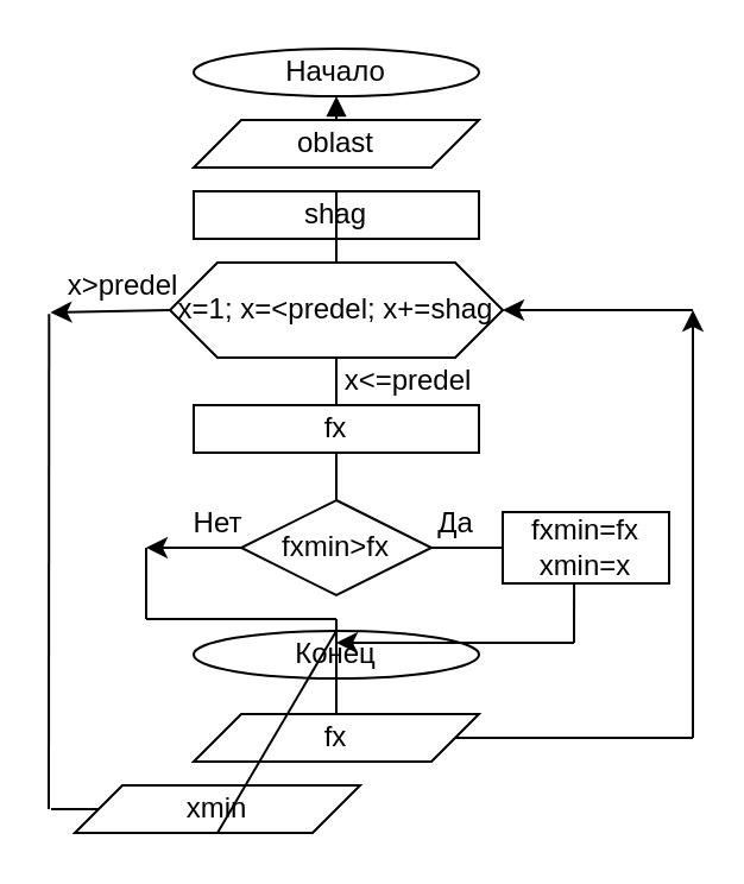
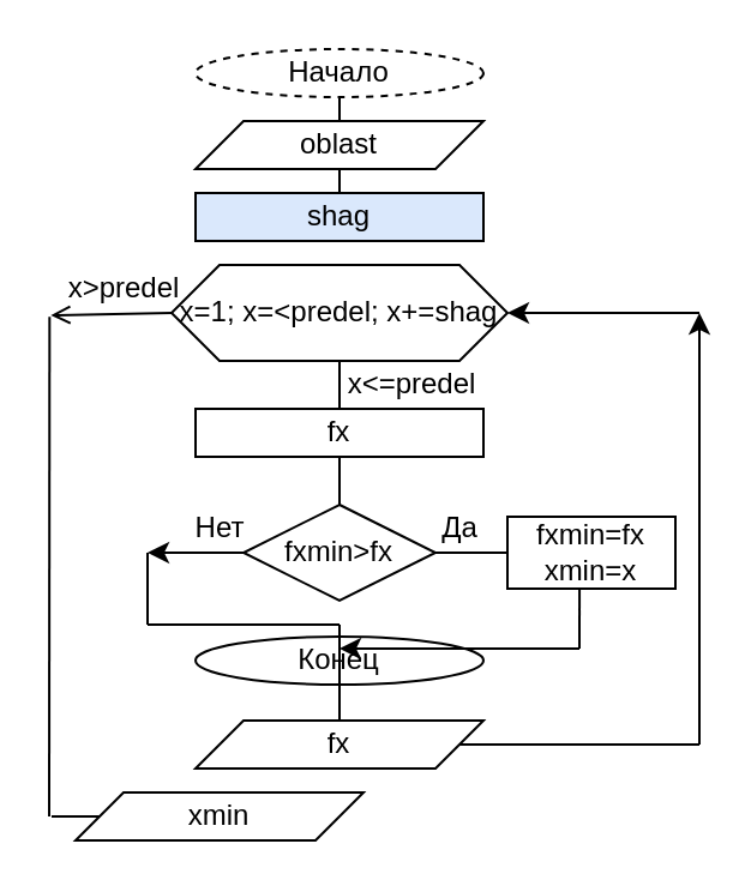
  <mxCell id="0" />
  <mxCell id="1" parent="0" />
- <mxCell id="2" value="Начало" style="ellipse;whiteSpace=wrap;html=1;" parent="1" vertex="1"><mxGeometry x="81" y="20" width="120" height="20" as="geometry" /></mxCell>
- <mxCell id="3" value="" style="endArrow=block;html=1;entryX=0.5;entryY=1;entryDx=0;entryDy=0;" parent="1" source="5" target="2" edge="1"><mxGeometry width="50" height="50" relative="1" as="geometry"><mxPoint x="141" y="70" as="sourcePoint" /><mxPoint x="181" y="130" as="targetPoint" /></mxGeometry></mxCell>
+ <mxCell id="2" value="Начало" style="ellipse;whiteSpace=wrap;html=1;dashed=1;" parent="1" vertex="1"><mxGeometry x="81" y="20" width="120" height="20" as="geometry" /></mxCell>
+ <mxCell id="3" value="" style="endArrow=none;html=1;entryX=0.5;entryY=1;entryDx=0;entryDy=0;" parent="1" source="5" target="2" edge="1"><mxGeometry width="50" height="50" relative="1" as="geometry"><mxPoint x="141" y="70" as="sourcePoint" /><mxPoint x="181" y="130" as="targetPoint" /></mxGeometry></mxCell>
  <mxCell id="4" value="&lt;div style=&quot;text-align: justify&quot;&gt;&lt;span&gt;x=1; x=&amp;lt;predel; x+=shag&lt;/span&gt;&lt;/div&gt;" style="shape=hexagon;perimeter=hexagonPerimeter2;whiteSpace=wrap;html=1;fixedSize=1;" parent="1" vertex="1"><mxGeometry x="71" y="110" width="140" height="40" as="geometry" /></mxCell>
  <mxCell id="5" value="oblast" style="shape=parallelogram;perimeter=parallelogramPerimeter;whiteSpace=wrap;html=1;fixedSize=1;" parent="1" vertex="1"><mxGeometry x="81" y="50" width="120" height="20" as="geometry" /></mxCell>
  <mxCell id="6" value="" style="endArrow=none;html=1;entryX=0.5;entryY=1;entryDx=0;entryDy=0;" parent="1" target="5" edge="1"><mxGeometry width="50" height="50" relative="1" as="geometry"><mxPoint x="141" y="70" as="sourcePoint" /><mxPoint x="141" y="40" as="targetPoint" /></mxGeometry></mxCell>
  <mxCell id="7" value="fx" style="rounded=0;whiteSpace=wrap;html=1;" parent="1" vertex="1"><mxGeometry x="81" y="170" width="120" height="20" as="geometry" /></mxCell>
  <mxCell id="8" value="" style="endArrow=none;html=1;entryX=0.5;entryY=1;entryDx=0;entryDy=0;exitX=0.5;exitY=0;exitDx=0;exitDy=0;" parent="1" source="7" target="4" edge="1"><mxGeometry width="50" height="50" relative="1" as="geometry"><mxPoint x="111" y="140" as="sourcePoint" /><mxPoint x="161" y="90" as="targetPoint" /></mxGeometry></mxCell>
  <mxCell id="9" value="x&amp;lt;=predel" style="text;html=1;align=center;verticalAlign=middle;resizable=0;points=[];autosize=1;rotation=0;" parent="1" vertex="1"><mxGeometry x="136" y="150" width="70" height="20" as="geometry" /></mxCell>
  <mxCell id="10" value="" style="endArrow=none;html=1;exitX=0.5;exitY=1;exitDx=0;exitDy=0;" parent="1" source="7" edge="1"><mxGeometry width="50" height="50" relative="1" as="geometry"><mxPoint x="141" y="200" as="sourcePoint" /><mxPoint x="141" y="220" as="targetPoint" /></mxGeometry></mxCell>
  <mxCell id="11" value="fxmin&amp;gt;fx" style="rhombus;whiteSpace=wrap;html=1;" parent="1" vertex="1"><mxGeometry x="101" y="210" width="80" height="40" as="geometry" /></mxCell>
  <mxCell id="12" value="" style="endArrow=none;html=1;exitX=1;exitY=0.5;exitDx=0;exitDy=0;" parent="1" source="11" edge="1"><mxGeometry width="50" height="50" relative="1" as="geometry"><mxPoint x="121" y="240" as="sourcePoint" /><mxPoint x="211" y="230" as="targetPoint" /></mxGeometry></mxCell>
  <mxCell id="13" value="Да" style="text;html=1;align=center;verticalAlign=middle;resizable=0;points=[];autosize=1;" parent="1" vertex="1"><mxGeometry x="176" y="210" width="30" height="20" as="geometry" /></mxCell>
  <mxCell id="14" value="" style="endArrow=classic;html=1;exitX=0;exitY=0.5;exitDx=0;exitDy=0;" parent="1" source="11" edge="1"><mxGeometry width="50" height="50" relative="1" as="geometry"><mxPoint x="121" y="290" as="sourcePoint" /><mxPoint x="61" y="230" as="targetPoint" /></mxGeometry></mxCell>
  <mxCell id="15" value="Нет" style="text;html=1;align=center;verticalAlign=middle;resizable=0;points=[];autosize=1;" parent="1" vertex="1"><mxGeometry x="71" y="210" width="40" height="20" as="geometry" /></mxCell>
  <mxCell id="16" value="fxmin=fx&lt;br&gt;xmin=x" style="rounded=0;whiteSpace=wrap;html=1;" parent="1" vertex="1"><mxGeometry x="211" y="215" width="70" height="30" as="geometry" /></mxCell>
  <mxCell id="17" value="fx" style="shape=parallelogram;perimeter=parallelogramPerimeter;whiteSpace=wrap;html=1;fixedSize=1;" parent="1" vertex="1"><mxGeometry x="81" y="300" width="120" height="20" as="geometry" /></mxCell>
  <mxCell id="18" value="Конец" style="ellipse;whiteSpace=wrap;html=1;" parent="1" vertex="1"><mxGeometry x="81" y="265" width="120" height="20" as="geometry" /></mxCell>
- <mxCell id="19" value="shag" style="rounded=0;whiteSpace=wrap;html=1;" parent="1" vertex="1"><mxGeometry x="81" y="80" width="120" height="20" as="geometry" /></mxCell>
- <mxCell id="20" value="" style="endArrow=none;html=1;exitX=0.5;exitY=0;exitDx=0;exitDy=0;" parent="1" source="19" target="4" edge="1"><mxGeometry width="50" height="50" relative="1" as="geometry"><mxPoint x="111" y="150" as="sourcePoint" /><mxPoint x="161" y="100" as="targetPoint" /></mxGeometry></mxCell>
+ <mxCell id="19" value="shag" style="rounded=0;whiteSpace=wrap;html=1;fillColor=#dae8fc;" parent="1" vertex="1"><mxGeometry x="81" y="80" width="120" height="20" as="geometry" /></mxCell>
+ <mxCell id="20" value="" style="endArrow=none;html=1;entryX=0.5;entryY=1;entryDx=0;entryDy=0;exitX=0.5;exitY=0;exitDx=0;exitDy=0;" parent="1" source="19" target="5" edge="1"><mxGeometry width="50" height="50" relative="1" as="geometry"><mxPoint x="111" y="150" as="sourcePoint" /><mxPoint x="161" y="100" as="targetPoint" /></mxGeometry></mxCell>
  <mxCell id="21" value="" style="endArrow=none;html=1;" parent="1" edge="1"><mxGeometry width="50" height="50" relative="1" as="geometry"><mxPoint x="61" y="230" as="sourcePoint" /><mxPoint x="61" y="260" as="targetPoint" /></mxGeometry></mxCell>
  <mxCell id="22" value="" style="endArrow=none;html=1;" parent="1" edge="1"><mxGeometry width="50" height="50" relative="1" as="geometry"><mxPoint x="61" y="260" as="sourcePoint" /><mxPoint x="141" y="260" as="targetPoint" /></mxGeometry></mxCell>
  <mxCell id="23" value="" style="endArrow=none;html=1;entryX=0.5;entryY=0;entryDx=0;entryDy=0;" parent="1" target="17" edge="1"><mxGeometry width="50" height="50" relative="1" as="geometry"><mxPoint x="141" y="260" as="sourcePoint" /><mxPoint x="171" y="210" as="targetPoint" /></mxGeometry></mxCell>
  <mxCell id="24" value="" style="endArrow=classic;html=1;" parent="1" edge="1"><mxGeometry width="50" height="50" relative="1" as="geometry"><mxPoint x="241" y="270" as="sourcePoint" /><mxPoint x="141" y="270" as="targetPoint" /></mxGeometry></mxCell>
  <mxCell id="25" value="" style="endArrow=none;html=1;entryX=0.429;entryY=1.013;entryDx=0;entryDy=0;entryPerimeter=0;" parent="1" target="16" edge="1"><mxGeometry width="50" height="50" relative="1" as="geometry"><mxPoint x="241" y="270" as="sourcePoint" /><mxPoint x="201" y="210" as="targetPoint" /></mxGeometry></mxCell>
- <mxCell id="26" value="" style="endArrow=classic;html=1;exitX=0;exitY=0.5;exitDx=0;exitDy=0;entryX=-0.005;entryY=1.05;entryDx=0;entryDy=0;entryPerimeter=0;" parent="1" source="4" target="28" edge="1"><mxGeometry width="50" height="50" relative="1" as="geometry"><mxPoint x="81" y="200" as="sourcePoint" /><mxPoint x="41" y="130" as="targetPoint" /></mxGeometry></mxCell>
+ <mxCell id="26" value="" style="endArrow=open;html=1;exitX=0;exitY=0.5;exitDx=0;exitDy=0;entryX=-0.005;entryY=1.05;entryDx=0;entryDy=0;entryPerimeter=0;" parent="1" source="4" target="28" edge="1"><mxGeometry width="50" height="50" relative="1" as="geometry"><mxPoint x="81" y="200" as="sourcePoint" /><mxPoint x="41" y="130" as="targetPoint" /></mxGeometry></mxCell>
  <mxCell id="27" value="" style="endArrow=none;html=1;exitX=-0.014;exitY=1.079;exitDx=0;exitDy=0;exitPerimeter=0;" parent="1" source="28" edge="1"><mxGeometry width="50" height="50" relative="1" as="geometry"><mxPoint x="41" y="130" as="sourcePoint" /><mxPoint x="20" y="340" as="targetPoint" /></mxGeometry></mxCell>
  <mxCell id="28" value="x&amp;gt;predel" style="text;html=1;align=center;verticalAlign=middle;resizable=0;points=[];autosize=1;" parent="1" vertex="1"><mxGeometry x="21" y="110" width="60" height="20" as="geometry" /></mxCell>
  <mxCell id="29" value="" style="endArrow=none;html=1;exitX=1;exitY=0.5;exitDx=0;exitDy=0;" parent="1" source="17" edge="1"><mxGeometry width="50" height="50" relative="1" as="geometry"><mxPoint x="121" y="240" as="sourcePoint" /><mxPoint x="291" y="310" as="targetPoint" /></mxGeometry></mxCell>
  <mxCell id="30" value="" style="endArrow=classic;html=1;" parent="1" edge="1"><mxGeometry width="50" height="50" relative="1" as="geometry"><mxPoint x="291" y="310" as="sourcePoint" /><mxPoint x="291" y="130" as="targetPoint" /></mxGeometry></mxCell>
  <mxCell id="31" value="" style="endArrow=classic;html=1;entryX=1;entryY=0.5;entryDx=0;entryDy=0;" parent="1" target="4" edge="1"><mxGeometry width="50" height="50" relative="1" as="geometry"><mxPoint x="291" y="130" as="sourcePoint" /><mxPoint x="211" y="220" as="targetPoint" /></mxGeometry></mxCell>
  <mxCell id="32" value="xmin" style="shape=parallelogram;perimeter=parallelogramPerimeter;whiteSpace=wrap;html=1;fixedSize=1;" parent="1" vertex="1"><mxGeometry x="31" y="330" width="120" height="20" as="geometry" /></mxCell>
  <mxCell id="33" value="" style="endArrow=none;html=1;entryX=0;entryY=0.5;entryDx=0;entryDy=0;" parent="1" target="32" edge="1"><mxGeometry width="50" height="50" relative="1" as="geometry"><mxPoint x="21" y="340" as="sourcePoint" /><mxPoint x="121" y="270" as="targetPoint" /></mxGeometry></mxCell>
- <mxCell id="34" value="" style="endArrow=none;html=1;exitX=0.5;exitY=1;exitDx=0;exitDy=0;entryX=0.5;entryY=0;entryDx=0;entryDy=0;" parent="1" source="32" target="18" edge="1"><mxGeometry width="50" height="50" relative="1" as="geometry"><mxPoint x="91" y="320" as="sourcePoint" /><mxPoint x="141" y="270" as="targetPoint" /></mxGeometry></mxCell>
